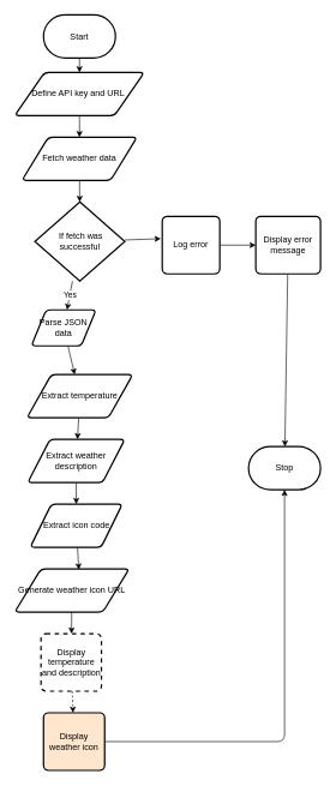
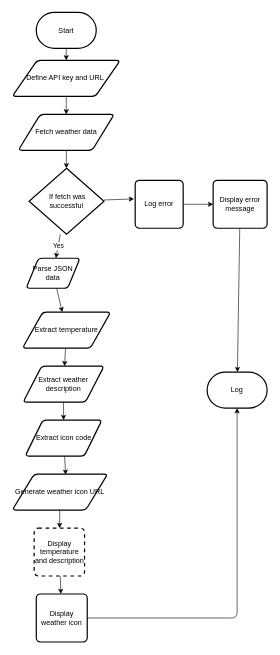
  <mxCell id="0" />
  <mxCell id="1" parent="0" />
  <mxCell id="2" style="edgeStyle=none;html=1;entryX=0.5;entryY=0;entryDx=0;entryDy=0;" edge="1" parent="1" source="3" target="6"><mxGeometry relative="1" as="geometry" /></mxCell>
  <mxCell id="3" value="Start" style="strokeWidth=2;html=1;shape=mxgraph.flowchart.terminator;whiteSpace=wrap;" parent="1" vertex="1"><mxGeometry x="60" y="20" width="100" height="60" as="geometry" /></mxCell>
- <mxCell id="4" value="Stop" style="strokeWidth=2;html=1;shape=mxgraph.flowchart.terminator;whiteSpace=wrap;" parent="1" vertex="1"><mxGeometry x="345" y="620" width="100" height="60" as="geometry" /></mxCell>
+ <mxCell id="4" value="Log" style="strokeWidth=2;html=1;shape=mxgraph.flowchart.terminator;whiteSpace=wrap;" parent="1" vertex="1"><mxGeometry x="345" y="620" width="100" height="60" as="geometry" /></mxCell>
  <mxCell id="5" style="edgeStyle=none;html=1;" edge="1" parent="1" source="6" target="8"><mxGeometry relative="1" as="geometry" /></mxCell>
  <mxCell id="6" value="Define API key and URL&amp;nbsp;" style="shape=parallelogram;html=1;strokeWidth=2;perimeter=parallelogramPerimeter;whiteSpace=wrap;rounded=1;arcSize=12;size=0.23;" vertex="1" parent="1"><mxGeometry x="20" y="100" width="180" height="60" as="geometry" /></mxCell>
  <mxCell id="7" style="edgeStyle=none;html=1;" edge="1" parent="1" source="8" target="11"><mxGeometry relative="1" as="geometry" /></mxCell>
  <mxCell id="8" value="Fetch weather data" style="shape=parallelogram;html=1;strokeWidth=2;perimeter=parallelogramPerimeter;whiteSpace=wrap;rounded=1;arcSize=12;size=0.23;" vertex="1" parent="1"><mxGeometry x="30" y="190" width="160" height="60" as="geometry" /></mxCell>
  <mxCell id="9" value="Yes" style="edgeStyle=none;html=1;" edge="1" parent="1" source="11" target="13"><mxGeometry relative="1" as="geometry" /></mxCell>
  <mxCell id="10" style="edgeStyle=none;html=1;entryX=-0.025;entryY=0.388;entryDx=0;entryDy=0;entryPerimeter=0;" edge="1" parent="1" source="11" target="27"><mxGeometry relative="1" as="geometry" /></mxCell>
  <mxCell id="11" value="&amp;nbsp;If fetch was successful" style="strokeWidth=2;html=1;shape=mxgraph.flowchart.decision;whiteSpace=wrap;" vertex="1" parent="1"><mxGeometry x="48" y="280" width="125" height="110" as="geometry" /></mxCell>
  <mxCell id="12" style="edgeStyle=none;html=1;" edge="1" parent="1" source="13" target="15"><mxGeometry relative="1" as="geometry" /></mxCell>
  <mxCell id="13" value="Parse JSON data" style="shape=parallelogram;html=1;strokeWidth=2;perimeter=parallelogramPerimeter;whiteSpace=wrap;rounded=1;arcSize=12;size=0.23;" vertex="1" parent="1"><mxGeometry x="43" y="430" width="90" height="50" as="geometry" /></mxCell>
  <mxCell id="14" style="edgeStyle=none;html=1;" edge="1" parent="1" source="15" target="17"><mxGeometry relative="1" as="geometry" /></mxCell>
  <mxCell id="15" value="Extract temperature" style="shape=parallelogram;html=1;strokeWidth=2;perimeter=parallelogramPerimeter;whiteSpace=wrap;rounded=1;arcSize=12;size=0.23;" vertex="1" parent="1"><mxGeometry x="37" y="520" width="147" height="60" as="geometry" /></mxCell>
  <mxCell id="16" style="edgeStyle=none;html=1;entryX=0.5;entryY=0;entryDx=0;entryDy=0;" edge="1" parent="1" source="17" target="19"><mxGeometry relative="1" as="geometry" /></mxCell>
  <mxCell id="17" value="Extract weather description" style="shape=parallelogram;html=1;strokeWidth=2;perimeter=parallelogramPerimeter;whiteSpace=wrap;rounded=1;arcSize=12;size=0.23;" vertex="1" parent="1"><mxGeometry x="38" y="610" width="135" height="60" as="geometry" /></mxCell>
  <mxCell id="18" style="edgeStyle=none;html=1;entryX=0.56;entryY=0.017;entryDx=0;entryDy=0;entryPerimeter=0;" edge="1" parent="1" source="19" target="21"><mxGeometry relative="1" as="geometry" /></mxCell>
  <mxCell id="19" value="Extract icon code" style="shape=parallelogram;html=1;strokeWidth=2;perimeter=parallelogramPerimeter;whiteSpace=wrap;rounded=1;arcSize=12;size=0.23;" vertex="1" parent="1"><mxGeometry x="41.5" y="700" width="128" height="60" as="geometry" /></mxCell>
  <mxCell id="20" style="edgeStyle=none;html=1;" edge="1" parent="1" source="21" target="23"><mxGeometry relative="1" as="geometry" /></mxCell>
  <mxCell id="21" value="Generate weather icon URL" style="shape=parallelogram;html=1;strokeWidth=2;perimeter=parallelogramPerimeter;whiteSpace=wrap;rounded=1;arcSize=12;size=0.23;" vertex="1" parent="1"><mxGeometry x="20" y="790" width="159" height="60" as="geometry" /></mxCell>
- <mxCell id="22" style="edgeStyle=none;html=1;dashed=1;" edge="1" parent="1" source="23" target="25"><mxGeometry relative="1" as="geometry" /></mxCell>
+ <mxCell id="22" style="edgeStyle=none;html=1;" edge="1" parent="1" source="23" target="25"><mxGeometry relative="1" as="geometry" /></mxCell>
  <mxCell id="23" value="Display temperature and description" style="rounded=1;whiteSpace=wrap;html=1;absoluteArcSize=1;arcSize=14;strokeWidth=2;dashed=1;" vertex="1" parent="1"><mxGeometry x="56.5" y="880" width="84" height="80" as="geometry" /></mxCell>
  <mxCell id="24" style="edgeStyle=orthogonalEdgeStyle;html=1;entryX=0.5;entryY=1;entryDx=0;entryDy=0;entryPerimeter=0;" edge="1" parent="1" source="25" target="4"><mxGeometry relative="1" as="geometry" /></mxCell>
- <mxCell id="25" value="Display weather icon" style="rounded=1;whiteSpace=wrap;html=1;absoluteArcSize=1;arcSize=14;strokeWidth=2;fillColor=#ffe6cc;" vertex="1" parent="1"><mxGeometry x="60" y="990" width="85" height="80" as="geometry" /></mxCell>
+ <mxCell id="25" value="Display weather icon" style="rounded=1;whiteSpace=wrap;html=1;absoluteArcSize=1;arcSize=14;strokeWidth=2;" vertex="1" parent="1"><mxGeometry x="60" y="990" width="85" height="80" as="geometry" /></mxCell>
  <mxCell id="26" style="edgeStyle=none;html=1;entryX=0;entryY=0.5;entryDx=0;entryDy=0;" edge="1" parent="1" source="27" target="29"><mxGeometry relative="1" as="geometry" /></mxCell>
  <mxCell id="27" value="Log error" style="rounded=1;whiteSpace=wrap;html=1;absoluteArcSize=1;arcSize=14;strokeWidth=2;" vertex="1" parent="1"><mxGeometry x="225" y="300" width="80" height="80" as="geometry" /></mxCell>
  <mxCell id="28" style="edgeStyle=none;html=1;" edge="1" parent="1" source="29" target="4"><mxGeometry relative="1" as="geometry" /></mxCell>
  <mxCell id="29" value="Display error message" style="rounded=1;whiteSpace=wrap;html=1;absoluteArcSize=1;arcSize=14;strokeWidth=2;" vertex="1" parent="1"><mxGeometry x="355" y="300" width="90" height="80" as="geometry" /></mxCell>
